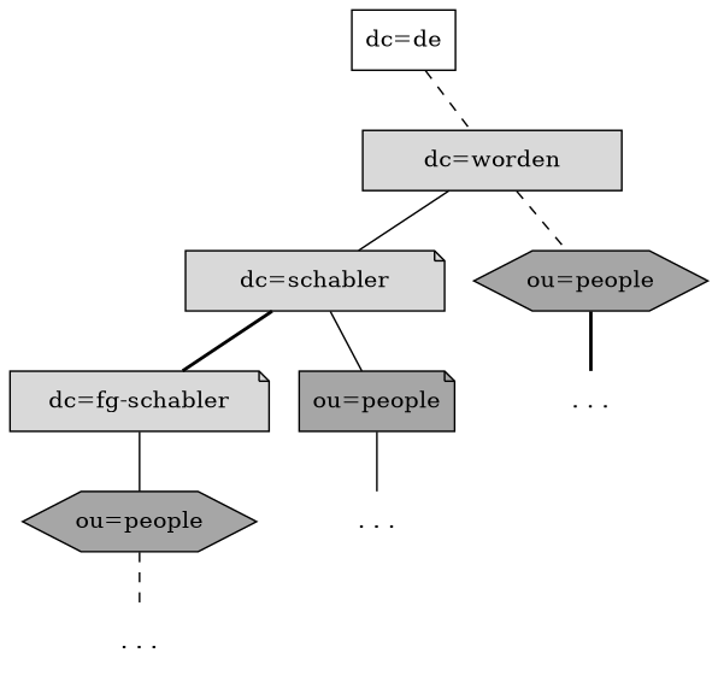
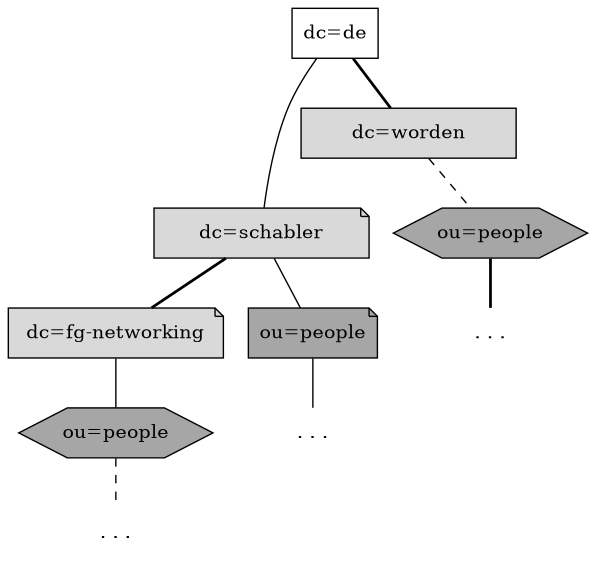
  graph {
    node [shape=note style=filled]
    edge [style=solid]
    n1 [label="dc=de" shape=box style=""]
    n2 [fillcolor=grey85 label="dc=schabler" width=2.15]
    n3 [fillcolor=grey85 label="dc=worden" shape=box width=2.15]
-   n4 [fillcolor=grey85 label="dc=fg-schabler" width=2.15]
+   n4 [fillcolor=grey85 label="dc=fg-networking" width=2.15]
    n5 [fillcolor=grey65 label="ou=people" shape=hexagon]
    n6 [fillcolor=grey65 label="ou=people"]
    n7 [fillcolor=grey65 label="ou=people" shape=hexagon]
    n8 [label=". . ." shape=plaintext style=""]
    n9 [label=". . ." shape=plaintext style=""]
    n10 [label=". . ." shape=plaintext style=""]
-   n3 -- n2
-   n1 -- n3 [style=dashed]
+   n1 -- n2
+   n1 -- n3 [style=bold]
    n2 -- n4 [style=bold]
    n2 -- n6
    n3 -- n7 [style=dashed]
    n4 -- n5
    n5 -- n8 [style=dashed]
    n6 -- n9
    n7 -- n10 [style=bold]
  }
